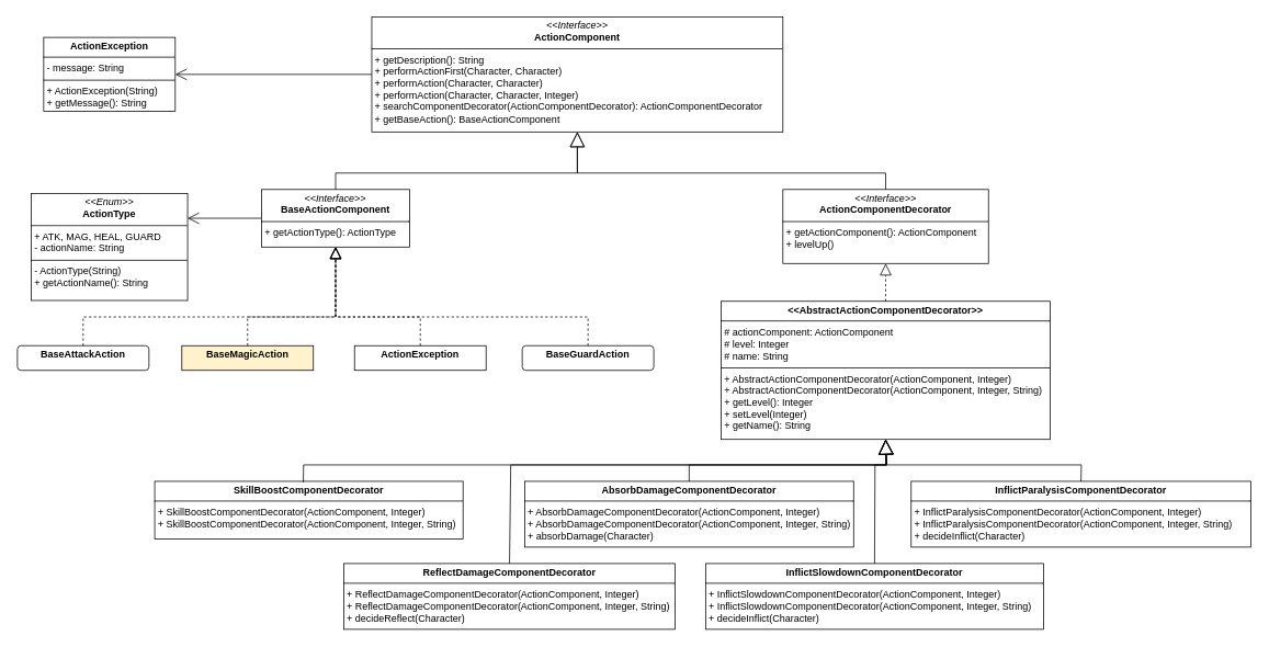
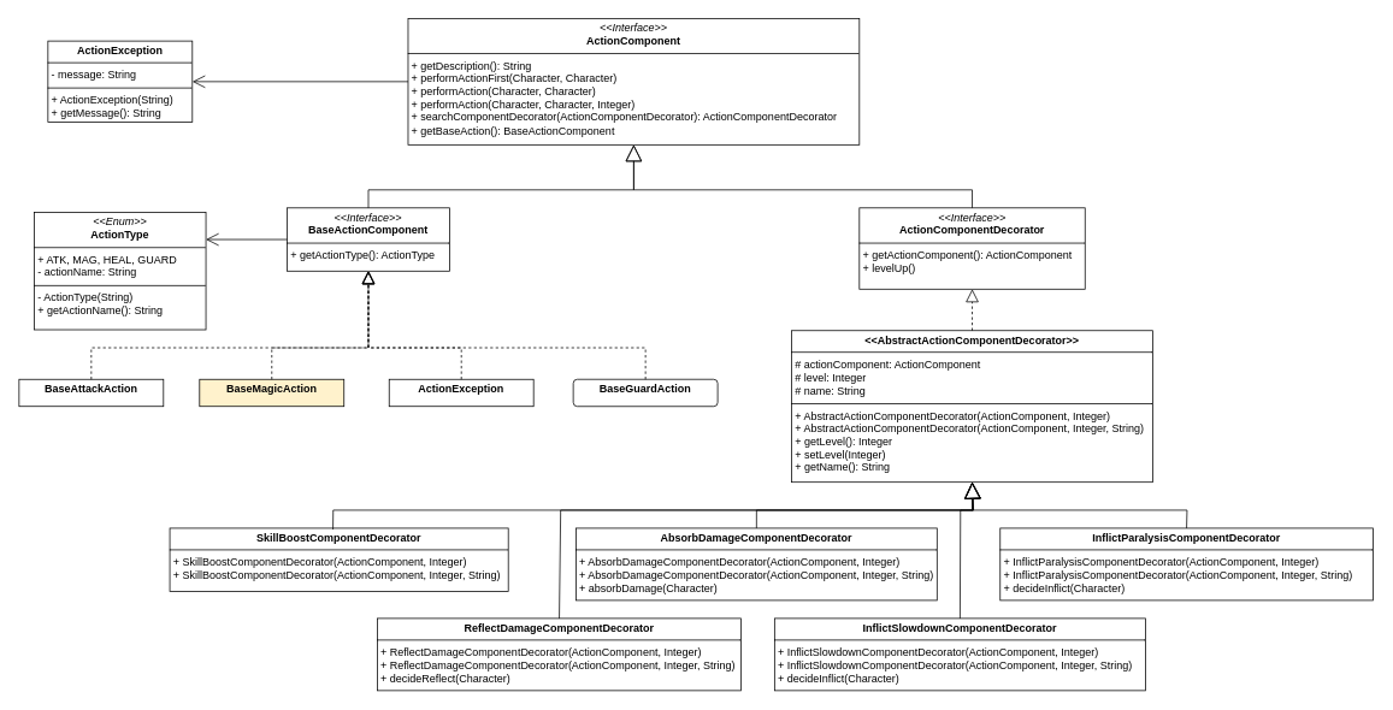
  <mxCell id="0" />
  <mxCell id="1" parent="0" />
  <mxCell id="2" value="&lt;p style=&quot;margin:0px;margin-top:4px;text-align:center;&quot;&gt;&lt;i&gt;&amp;lt;&amp;lt;Interface&amp;gt;&amp;gt;&lt;/i&gt;&lt;br&gt;&lt;b&gt;ActionComponent&lt;/b&gt;&lt;/p&gt;&lt;hr size=&quot;1&quot; style=&quot;border-style:solid;&quot;&gt;&lt;p style=&quot;margin:0px;margin-left:4px;&quot;&gt;&lt;/p&gt;&lt;p style=&quot;margin:0px;margin-left:4px;&quot;&gt;+ getDescription(): String&lt;/p&gt;&lt;p style=&quot;margin:0px;margin-left:4px;&quot;&gt;+ performActionFirst(Character, Character)&lt;/p&gt;&lt;p style=&quot;margin:0px;margin-left:4px;&quot;&gt;+ performAction(Character, Character)&lt;/p&gt;&lt;p style=&quot;margin:0px;margin-left:4px;&quot;&gt;+ performAction(Character, Character, Integer)&lt;/p&gt;&lt;p style=&quot;margin:0px;margin-left:4px;&quot;&gt;+ searchComponentDecorator(ActionComponentDecorator): ActionComponentDecorator&lt;/p&gt;&lt;p style=&quot;margin:0px;margin-left:4px;&quot;&gt;+ getBaseAction(): BaseActionComponent&lt;/p&gt;" style="verticalAlign=top;align=left;overflow=fill;html=1;whiteSpace=wrap;" parent="1" vertex="1"><mxGeometry x="451" y="20" width="500" height="140" as="geometry" /></mxCell>
  <mxCell id="3" value="&lt;p style=&quot;margin:0px;margin-top:4px;text-align:center;&quot;&gt;&lt;i&gt;&amp;lt;&amp;lt;Interface&amp;gt;&amp;gt;&lt;/i&gt;&lt;br&gt;&lt;b&gt;BaseActionComponent&lt;/b&gt;&lt;/p&gt;&lt;hr size=&quot;1&quot; style=&quot;border-style:solid;&quot;&gt;&lt;p style=&quot;margin:0px;margin-left:4px;&quot;&gt;&lt;/p&gt;&lt;p style=&quot;margin:0px;margin-left:4px;&quot;&gt;+ getActionType(): ActionType&lt;/p&gt;" style="verticalAlign=top;align=left;overflow=fill;html=1;whiteSpace=wrap;" parent="1" vertex="1"><mxGeometry x="317" y="230" width="180" height="70" as="geometry" /></mxCell>
  <mxCell id="4" value="" style="endArrow=block;endSize=16;endFill=0;html=1;rounded=0;exitX=0.5;exitY=0;exitDx=0;exitDy=0;entryX=0.5;entryY=1;entryDx=0;entryDy=0;" parent="1" source="3" target="2" edge="1"><mxGeometry width="160" relative="1" as="geometry"><mxPoint x="617" y="200" as="sourcePoint" /><mxPoint x="777" y="200" as="targetPoint" /><Array as="points"><mxPoint x="407" y="210" /><mxPoint x="701" y="210" /></Array></mxGeometry></mxCell>
  <mxCell id="5" value="&lt;p style=&quot;margin:0px;margin-top:4px;text-align:center;&quot;&gt;&lt;i&gt;&amp;lt;&amp;lt;Enum&amp;gt;&amp;gt;&lt;/i&gt;&lt;br&gt;&lt;b&gt;ActionType&lt;/b&gt;&lt;/p&gt;&lt;hr size=&quot;1&quot; style=&quot;border-style:solid;&quot;&gt;&lt;p style=&quot;margin:0px;margin-left:4px;&quot;&gt;+ ATK, MAG, HEAL, GUARD&lt;/p&gt;&lt;p style=&quot;margin:0px;margin-left:4px;&quot;&gt;- actionName: String&lt;/p&gt;&lt;hr size=&quot;1&quot; style=&quot;border-style:solid;&quot;&gt;&lt;p style=&quot;margin:0px;margin-left:4px;&quot;&gt;&lt;span style=&quot;background-color: transparent; color: light-dark(rgb(0, 0, 0), rgb(255, 255, 255));&quot;&gt;- ActionType(String)&lt;/span&gt;&lt;/p&gt;&lt;p style=&quot;margin:0px;margin-left:4px;&quot;&gt;+ getActionName(): String&lt;/p&gt;" style="verticalAlign=top;align=left;overflow=fill;html=1;whiteSpace=wrap;" parent="1" vertex="1"><mxGeometry x="37" y="235" width="190" height="130" as="geometry" /></mxCell>
  <mxCell id="6" value="" style="endArrow=open;endFill=1;endSize=12;html=1;rounded=0;exitX=0;exitY=0.5;exitDx=0;exitDy=0;entryX=1;entryY=0.5;entryDx=0;entryDy=0;" parent="1" source="3" edge="1"><mxGeometry width="160" relative="1" as="geometry"><mxPoint x="617" y="200" as="sourcePoint" /><mxPoint x="227" y="265" as="targetPoint" /></mxGeometry></mxCell>
- <mxCell id="7" value="&lt;p style=&quot;margin:0px;margin-top:4px;text-align:center;&quot;&gt;&lt;b&gt;BaseAttackAction&lt;/b&gt;&lt;/p&gt;&lt;p style=&quot;margin:0px;margin-left:4px;&quot;&gt;&lt;br&gt;&lt;/p&gt;" style="verticalAlign=top;align=left;overflow=fill;html=1;whiteSpace=wrap;rounded=1;" parent="1" vertex="1"><mxGeometry x="20" y="420" width="160" height="30" as="geometry" /></mxCell>
+ <mxCell id="7" value="&lt;p style=&quot;margin:0px;margin-top:4px;text-align:center;&quot;&gt;&lt;b&gt;BaseAttackAction&lt;/b&gt;&lt;/p&gt;&lt;p style=&quot;margin:0px;margin-left:4px;&quot;&gt;&lt;br&gt;&lt;/p&gt;" style="verticalAlign=top;align=left;overflow=fill;html=1;whiteSpace=wrap;" parent="1" vertex="1"><mxGeometry x="20" y="420" width="160" height="30" as="geometry" /></mxCell>
  <mxCell id="8" value="&lt;p style=&quot;margin:0px;margin-top:4px;text-align:center;&quot;&gt;&lt;b&gt;BaseMagicAction&lt;/b&gt;&lt;/p&gt;&lt;p style=&quot;margin:0px;margin-left:4px;&quot;&gt;&lt;br&gt;&lt;/p&gt;" style="verticalAlign=top;align=left;overflow=fill;html=1;whiteSpace=wrap;fillColor=#fff2cc;" parent="1" vertex="1"><mxGeometry x="220" y="420" width="160" height="30" as="geometry" /></mxCell>
  <mxCell id="9" value="&lt;p style=&quot;margin:0px;margin-top:4px;text-align:center;&quot;&gt;&lt;b&gt;ActionException&lt;/b&gt;&lt;/p&gt;&lt;p style=&quot;margin:0px;margin-left:4px;&quot;&gt;&lt;br&gt;&lt;/p&gt;" style="verticalAlign=top;align=left;overflow=fill;html=1;whiteSpace=wrap;" parent="1" vertex="1"><mxGeometry x="430" y="420" width="160" height="30" as="geometry" /></mxCell>
  <mxCell id="10" value="&lt;p style=&quot;margin:0px;margin-top:4px;text-align:center;&quot;&gt;&lt;b&gt;BaseGuardAction&lt;/b&gt;&lt;/p&gt;&lt;p style=&quot;margin:0px;margin-left:4px;&quot;&gt;&lt;br&gt;&lt;/p&gt;" style="verticalAlign=top;align=left;overflow=fill;html=1;whiteSpace=wrap;rounded=1;" parent="1" vertex="1"><mxGeometry x="634" y="420" width="160" height="30" as="geometry" /></mxCell>
  <mxCell id="11" value="" style="endArrow=block;dashed=1;endFill=0;endSize=12;html=1;rounded=0;entryX=0.5;entryY=1;entryDx=0;entryDy=0;exitX=0.5;exitY=0;exitDx=0;exitDy=0;" parent="1" source="7" target="3" edge="1"><mxGeometry width="160" relative="1" as="geometry"><mxPoint x="617" y="305" as="sourcePoint" /><mxPoint x="777" y="305" as="targetPoint" /><Array as="points"><mxPoint x="100" y="385" /><mxPoint x="407" y="385" /></Array></mxGeometry></mxCell>
  <mxCell id="12" value="" style="endArrow=block;dashed=1;endFill=0;endSize=12;html=1;rounded=0;entryX=0.5;entryY=1;entryDx=0;entryDy=0;exitX=0.5;exitY=0;exitDx=0;exitDy=0;" parent="1" source="8" target="3" edge="1"><mxGeometry width="160" relative="1" as="geometry"><mxPoint x="617" y="305" as="sourcePoint" /><mxPoint x="777" y="305" as="targetPoint" /><Array as="points"><mxPoint x="300" y="385" /><mxPoint x="407" y="385" /></Array></mxGeometry></mxCell>
  <mxCell id="13" value="" style="endArrow=block;dashed=1;endFill=0;endSize=12;html=1;rounded=0;exitX=0.5;exitY=0;exitDx=0;exitDy=0;entryX=0.5;entryY=1;entryDx=0;entryDy=0;" parent="1" source="9" target="3" edge="1"><mxGeometry width="160" relative="1" as="geometry"><mxPoint x="617" y="305" as="sourcePoint" /><mxPoint x="777" y="305" as="targetPoint" /><Array as="points"><mxPoint x="510" y="385" /><mxPoint x="407" y="385" /></Array></mxGeometry></mxCell>
  <mxCell id="14" value="" style="endArrow=block;dashed=1;endFill=0;endSize=12;html=1;rounded=0;exitX=0.5;exitY=0;exitDx=0;exitDy=0;entryX=0.5;entryY=1;entryDx=0;entryDy=0;" parent="1" source="10" target="3" edge="1"><mxGeometry width="160" relative="1" as="geometry"><mxPoint x="617" y="305" as="sourcePoint" /><mxPoint x="777" y="305" as="targetPoint" /><Array as="points"><mxPoint x="714" y="385" /><mxPoint x="407" y="385" /></Array></mxGeometry></mxCell>
  <mxCell id="15" value="&lt;p style=&quot;margin:0px;margin-top:4px;text-align:center;&quot;&gt;&lt;b&gt;ActionException&lt;/b&gt;&lt;/p&gt;&lt;hr size=&quot;1&quot; style=&quot;border-style:solid;&quot;&gt;&lt;p style=&quot;margin:0px;margin-left:4px;&quot;&gt;- message: String&lt;/p&gt;&lt;hr size=&quot;1&quot; style=&quot;border-style:solid;&quot;&gt;&lt;p style=&quot;margin:0px;margin-left:4px;&quot;&gt;+ ActionException(String)&lt;/p&gt;&lt;p style=&quot;margin:0px;margin-left:4px;&quot;&gt;+ getMessage(): String&lt;/p&gt;" style="verticalAlign=top;align=left;overflow=fill;html=1;whiteSpace=wrap;" parent="1" vertex="1"><mxGeometry x="52" y="45" width="160" height="90" as="geometry" /></mxCell>
  <mxCell id="16" value="" style="endArrow=open;endFill=1;endSize=12;html=1;rounded=0;exitX=0;exitY=0.5;exitDx=0;exitDy=0;entryX=1;entryY=0.5;entryDx=0;entryDy=0;" parent="1" source="2" target="15" edge="1"><mxGeometry width="160" relative="1" as="geometry"><mxPoint x="327" y="275" as="sourcePoint" /><mxPoint x="237" y="275" as="targetPoint" /></mxGeometry></mxCell>
  <mxCell id="17" value="&lt;p style=&quot;margin:0px;margin-top:4px;text-align:center;&quot;&gt;&lt;i&gt;&amp;lt;&amp;lt;Interface&amp;gt;&amp;gt;&lt;/i&gt;&lt;br&gt;&lt;b&gt;ActionComponentDecorator&lt;/b&gt;&lt;/p&gt;&lt;hr size=&quot;1&quot; style=&quot;border-style:solid;&quot;&gt;&lt;p style=&quot;margin:0px;margin-left:4px;&quot;&gt;&lt;/p&gt;&lt;p style=&quot;margin:0px;margin-left:4px;&quot;&gt;+ getActionComponent(): ActionComponent&lt;/p&gt;&lt;p style=&quot;margin:0px;margin-left:4px;&quot;&gt;+ levelUp()&lt;/p&gt;" style="verticalAlign=top;align=left;overflow=fill;html=1;whiteSpace=wrap;" parent="1" vertex="1"><mxGeometry x="951" y="230" width="250" height="90" as="geometry" /></mxCell>
  <mxCell id="18" value="" style="endArrow=block;endSize=16;endFill=0;html=1;rounded=0;exitX=0.5;exitY=0;exitDx=0;exitDy=0;entryX=0.5;entryY=1;entryDx=0;entryDy=0;" parent="1" source="17" target="2" edge="1"><mxGeometry width="160" relative="1" as="geometry"><mxPoint x="417" y="240" as="sourcePoint" /><mxPoint x="711" y="180" as="targetPoint" /><Array as="points"><mxPoint x="1076" y="210" /><mxPoint x="701" y="210" /></Array></mxGeometry></mxCell>
  <mxCell id="19" value="&lt;p style=&quot;margin:0px;margin-top:4px;text-align:center;&quot;&gt;&lt;b&gt;&amp;lt;&amp;lt;AbstractActionComponentDecorator&amp;gt;&amp;gt;&lt;/b&gt;&lt;/p&gt;&lt;hr size=&quot;1&quot; style=&quot;border-style:solid;&quot;&gt;&lt;p style=&quot;margin:0px;margin-left:4px;&quot;&gt;# actionComponent: ActionComponent&lt;/p&gt;&lt;p style=&quot;margin:0px;margin-left:4px;&quot;&gt;# level: Integer&lt;/p&gt;&lt;p style=&quot;margin:0px;margin-left:4px;&quot;&gt;# name: String&lt;/p&gt;&lt;hr size=&quot;1&quot; style=&quot;border-style:solid;&quot;&gt;&lt;p style=&quot;margin:0px;margin-left:4px;&quot;&gt;+ AbstractActionComponentDecorator(ActionComponent, Integer)&lt;/p&gt;&lt;p style=&quot;margin:0px;margin-left:4px;&quot;&gt;+ AbstractActionComponentDecorator(ActionComponent, Integer, String)&lt;/p&gt;&lt;p style=&quot;margin:0px;margin-left:4px;&quot;&gt;+ getLevel(): Integer&lt;/p&gt;&lt;p style=&quot;margin:0px;margin-left:4px;&quot;&gt;+ setLevel(Integer)&lt;/p&gt;&lt;p style=&quot;margin:0px;margin-left:4px;&quot;&gt;+ getName(): String&lt;/p&gt;" style="verticalAlign=top;align=left;overflow=fill;html=1;whiteSpace=wrap;" parent="1" vertex="1"><mxGeometry x="876" y="366" width="400" height="168" as="geometry" /></mxCell>
  <mxCell id="20" value="" style="endArrow=block;dashed=1;endFill=0;endSize=12;html=1;rounded=0;entryX=0.5;entryY=1;entryDx=0;entryDy=0;exitX=0.5;exitY=0;exitDx=0;exitDy=0;" parent="1" source="19" target="17" edge="1"><mxGeometry width="160" relative="1" as="geometry"><mxPoint x="617" y="305" as="sourcePoint" /><mxPoint x="777" y="305" as="targetPoint" /></mxGeometry></mxCell>
  <mxCell id="21" value="&lt;p style=&quot;margin:0px;margin-top:4px;text-align:center;&quot;&gt;&lt;b&gt;SkillBoostComponentDecorator&lt;/b&gt;&lt;/p&gt;&lt;hr size=&quot;1&quot; style=&quot;border-style:solid;&quot;&gt;&lt;p style=&quot;margin:0px;margin-left:4px;&quot;&gt;+ SkillBoostComponentDecorator(ActionComponent, Integer)&lt;/p&gt;&lt;p style=&quot;margin:0px;margin-left:4px;&quot;&gt;+ SkillBoostComponentDecorator(ActionComponent, Integer, String)&lt;/p&gt;" style="verticalAlign=top;align=left;overflow=fill;html=1;whiteSpace=wrap;" parent="1" vertex="1"><mxGeometry x="187" y="585" width="375" height="70" as="geometry" /></mxCell>
  <mxCell id="22" value="&lt;p style=&quot;margin:0px;margin-top:4px;text-align:center;&quot;&gt;&lt;b&gt;AbsorbDamageComponentDecorator&lt;/b&gt;&lt;/p&gt;&lt;hr size=&quot;1&quot; style=&quot;border-style:solid;&quot;&gt;&lt;p style=&quot;margin:0px;margin-left:4px;&quot;&gt;+ AbsorbDamageComponentDecorator(ActionComponent, Integer)&lt;/p&gt;&lt;p style=&quot;margin:0px;margin-left:4px;&quot;&gt;+ AbsorbDamageComponentDecorator(ActionComponent, Integer, String)&lt;/p&gt;&lt;p style=&quot;margin:0px;margin-left:4px;&quot;&gt;+ absorbDamage(Character)&lt;/p&gt;" style="verticalAlign=top;align=left;overflow=fill;html=1;whiteSpace=wrap;" parent="1" vertex="1"><mxGeometry x="637" y="585" width="400" height="80" as="geometry" /></mxCell>
  <mxCell id="23" value="&lt;p style=&quot;margin:0px;margin-top:4px;text-align:center;&quot;&gt;&lt;b&gt;InflictParalysisComponentDecorator&lt;/b&gt;&lt;/p&gt;&lt;hr size=&quot;1&quot; style=&quot;border-style:solid;&quot;&gt;&lt;p style=&quot;margin:0px;margin-left:4px;&quot;&gt;+ InflictParalysisComponentDecorator(ActionComponent, Integer)&lt;/p&gt;&lt;p style=&quot;margin:0px;margin-left:4px;&quot;&gt;+ InflictParalysisComponentDecorator(ActionComponent, Integer, String)&lt;/p&gt;&lt;p style=&quot;margin:0px;margin-left:4px;&quot;&gt;+ decideInflict(Character)&lt;/p&gt;&lt;p style=&quot;margin:0px;margin-left:4px;&quot;&gt;&lt;br&gt;&lt;/p&gt;" style="verticalAlign=top;align=left;overflow=fill;html=1;whiteSpace=wrap;" parent="1" vertex="1"><mxGeometry x="1107" y="585" width="413" height="80" as="geometry" /></mxCell>
  <mxCell id="24" value="&lt;p style=&quot;margin:0px;margin-top:4px;text-align:center;&quot;&gt;&lt;b&gt;InflictSlowdownComponentDecorator&lt;/b&gt;&lt;/p&gt;&lt;hr size=&quot;1&quot; style=&quot;border-style:solid;&quot;&gt;&lt;p style=&quot;margin:0px;margin-left:4px;&quot;&gt;+ InflictSlowdownComponentDecorator(ActionComponent, Integer)&lt;/p&gt;&lt;p style=&quot;margin:0px;margin-left:4px;&quot;&gt;+ InflictSlowdownComponentDecorator(ActionComponent, Integer, String)&lt;/p&gt;&lt;p style=&quot;margin:0px;margin-left:4px;&quot;&gt;+ decideInflict(Character)&lt;/p&gt;" style="verticalAlign=top;align=left;overflow=fill;html=1;whiteSpace=wrap;" parent="1" vertex="1"><mxGeometry x="857" y="685" width="411" height="80" as="geometry" /></mxCell>
  <mxCell id="25" value="&lt;p style=&quot;margin:0px;margin-top:4px;text-align:center;&quot;&gt;&lt;b&gt;ReflectDamageComponentDecorator&lt;/b&gt;&lt;/p&gt;&lt;hr size=&quot;1&quot; style=&quot;border-style:solid;&quot;&gt;&lt;p style=&quot;margin:0px;margin-left:4px;&quot;&gt;+ ReflectDamageComponentDecorator(ActionComponent, Integer)&lt;/p&gt;&lt;p style=&quot;margin:0px;margin-left:4px;&quot;&gt;+ ReflectDamageComponentDecorator(ActionComponent, Integer, String)&lt;/p&gt;&lt;p style=&quot;margin:0px;margin-left:4px;&quot;&gt;+ decideReflect(Character)&lt;/p&gt;" style="verticalAlign=top;align=left;overflow=fill;html=1;whiteSpace=wrap;" parent="1" vertex="1"><mxGeometry x="417" y="685" width="403" height="80" as="geometry" /></mxCell>
  <mxCell id="26" value="" style="endArrow=block;endSize=16;endFill=0;html=1;rounded=0;exitX=0.482;exitY=0.02;exitDx=0;exitDy=0;exitPerimeter=0;entryX=0.5;entryY=1;entryDx=0;entryDy=0;" parent="1" source="21" target="19" edge="1"><mxGeometry width="160" relative="1" as="geometry"><mxPoint x="487" y="555" as="sourcePoint" /><mxPoint x="647" y="555" as="targetPoint" /><Array as="points"><mxPoint x="368" y="565" /><mxPoint x="1077" y="565" /></Array></mxGeometry></mxCell>
  <mxCell id="27" value="" style="endArrow=block;endSize=16;endFill=0;html=1;rounded=0;exitX=0.5;exitY=0;exitDx=0;exitDy=0;entryX=0.5;entryY=1;entryDx=0;entryDy=0;" parent="1" source="23" target="19" edge="1"><mxGeometry width="160" relative="1" as="geometry"><mxPoint x="391" y="596" as="sourcePoint" /><mxPoint x="1086" y="535" as="targetPoint" /><Array as="points"><mxPoint x="1314" y="565" /><mxPoint x="1076" y="565" /></Array></mxGeometry></mxCell>
  <mxCell id="28" value="" style="endArrow=block;endSize=16;endFill=0;html=1;rounded=0;exitX=0.5;exitY=0;exitDx=0;exitDy=0;entryX=0.5;entryY=1;entryDx=0;entryDy=0;" parent="1" source="22" target="19" edge="1"><mxGeometry width="160" relative="1" as="geometry"><mxPoint x="401" y="606" as="sourcePoint" /><mxPoint x="1096" y="545" as="targetPoint" /><Array as="points"><mxPoint x="837" y="565" /><mxPoint x="1077" y="565" /></Array></mxGeometry></mxCell>
  <mxCell id="29" value="" style="endArrow=block;endSize=16;endFill=0;html=1;rounded=0;exitX=0.5;exitY=0;exitDx=0;exitDy=0;entryX=0.5;entryY=1;entryDx=0;entryDy=0;" parent="1" source="25" target="19" edge="1"><mxGeometry width="160" relative="1" as="geometry"><mxPoint x="411" y="616" as="sourcePoint" /><mxPoint x="1106" y="555" as="targetPoint" /><Array as="points"><mxPoint x="620" y="565" /><mxPoint x="1077" y="565" /></Array></mxGeometry></mxCell>
  <mxCell id="30" value="" style="endArrow=block;endSize=16;endFill=0;html=1;rounded=0;exitX=0.5;exitY=0;exitDx=0;exitDy=0;entryX=0.5;entryY=1;entryDx=0;entryDy=0;" parent="1" source="24" target="19" edge="1"><mxGeometry width="160" relative="1" as="geometry"><mxPoint x="421" y="626" as="sourcePoint" /><mxPoint x="1116" y="565" as="targetPoint" /><Array as="points"><mxPoint x="1063" y="565" /><mxPoint x="1077" y="565" /></Array></mxGeometry></mxCell>
